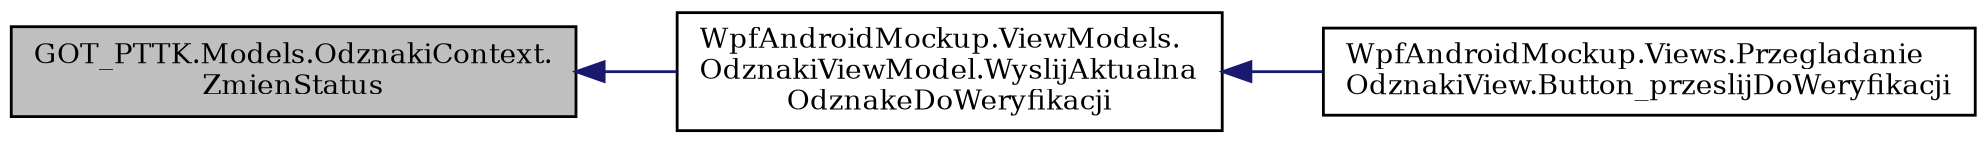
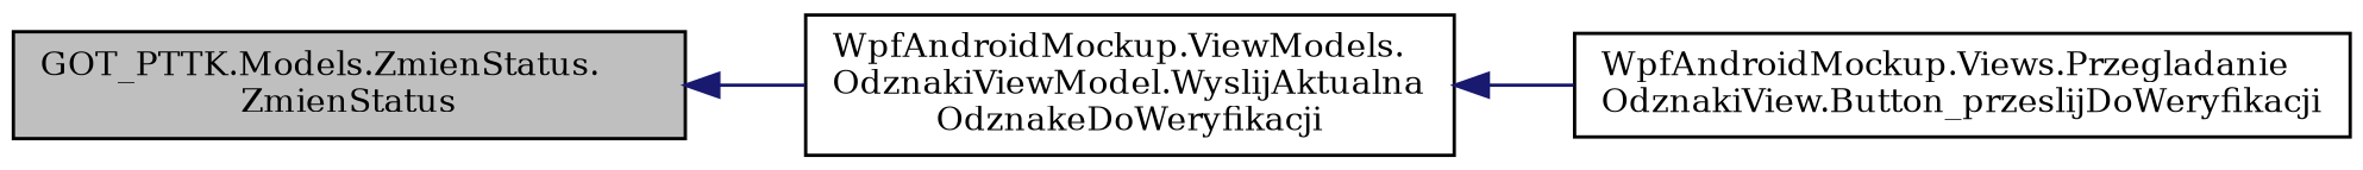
  digraph {
    rankdir=LR
    fontname="DejaVu Serif"
    node [color=black fillcolor=white fontname="DejaVu Serif" fontsize=10 shape=record style=filled]
    edge [color=midnightblue dir=back fontname="DejaVu Serif" fontsize=10 labelfontname=Helvetica labelfontsize=10 style=solid]
-   n1 [fillcolor=grey75 fontcolor=black height=0.2 label="GOT_PTTK.Models.OdznakiContext.\lZmienStatus" width=0.4]
+   n1 [fillcolor=grey75 fontcolor=black height=0.2 label="GOT_PTTK.Models.ZmienStatus.\lZmienStatus" width=0.4]
    n2 [height=0.2 label="WpfAndroidMockup.ViewModels.\lOdznakiViewModel.WyslijAktualna\lOdznakeDoWeryfikacji" width=0.4]
    n3 [height=0.2 label="WpfAndroidMockup.Views.Przegladanie\lOdznakiView.Button_przeslijDoWeryfikacji" width=0.4]
    n1 -> n2
    n2 -> n3
  }
